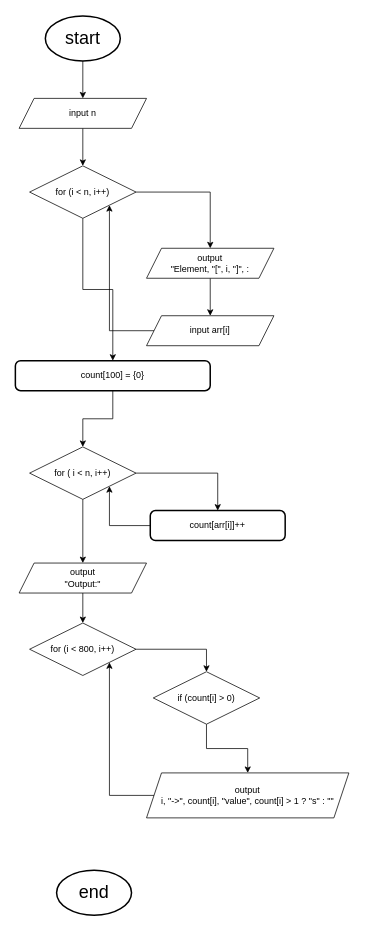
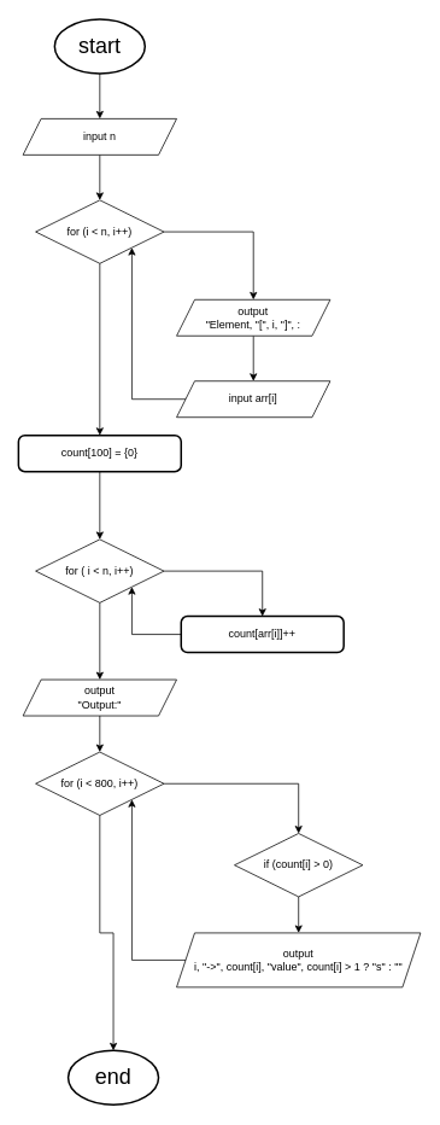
  <mxCell id="0" />
  <mxCell id="1" parent="0" />
  <mxCell id="2" style="edgeStyle=orthogonalEdgeStyle;rounded=0;orthogonalLoop=1;jettySize=auto;html=1;entryX=0.5;entryY=0;entryDx=0;entryDy=0;" edge="1" parent="1" source="3" target="6"><mxGeometry relative="1" as="geometry" /></mxCell>
  <mxCell id="3" value="&lt;font style=&quot;font-size: 24px;&quot;&gt;start&lt;/font&gt;" style="strokeWidth=2;html=1;shape=mxgraph.flowchart.start_1;whiteSpace=wrap;" vertex="1" parent="1"><mxGeometry x="60" y="20" width="100" height="60" as="geometry" /></mxCell>
  <mxCell id="4" value="&lt;font style=&quot;font-size: 24px;&quot;&gt;end&lt;/font&gt;" style="strokeWidth=2;html=1;shape=mxgraph.flowchart.start_1;whiteSpace=wrap;" vertex="1" parent="1"><mxGeometry x="75" y="1160" width="100" height="60" as="geometry" /></mxCell>
  <mxCell id="5" style="edgeStyle=orthogonalEdgeStyle;rounded=0;orthogonalLoop=1;jettySize=auto;html=1;entryX=0.5;entryY=0;entryDx=0;entryDy=0;" edge="1" parent="1" source="6" target="11"><mxGeometry relative="1" as="geometry" /></mxCell>
  <mxCell id="6" value="input n&lt;span style=&quot;color: rgba(0, 0, 0, 0); font-family: monospace; font-size: 0px; text-align: start; text-wrap-mode: nowrap;&quot;&gt;%3CmxGraphModel%3E%3Croot%3E%3CmxCell%20id%3D%220%22%2F%3E%3CmxCell%20id%3D%221%22%20parent%3D%220%22%2F%3E%3CmxCell%20id%3D%222%22%20value%3D%22for%20(j%20%26amp%3Blt%3B%20i%2C%20j%2B%2B)%22%20style%3D%22rhombus%3BwhiteSpace%3Dwrap%3Bhtml%3D1%3B%22%20vertex%3D%221%22%20parent%3D%221%22%3E%3CmxGeometry%20x%3D%22354%22%20y%3D%22550%22%20width%3D%22142%22%20height%3D%2270%22%20as%3D%22geometry%22%2F%3E%3C%2FmxCell%3E%3C%2Froot%3E%3C%2FmxGraphModel%3E&lt;/span&gt;" style="shape=parallelogram;perimeter=parallelogramPerimeter;whiteSpace=wrap;html=1;fixedSize=1;" vertex="1" parent="1"><mxGeometry x="25" y="130" width="170" height="40" as="geometry" /></mxCell>
  <mxCell id="7" style="edgeStyle=orthogonalEdgeStyle;rounded=0;orthogonalLoop=1;jettySize=auto;html=1;entryX=1;entryY=1;entryDx=0;entryDy=0;" edge="1" parent="1" source="8" target="20"><mxGeometry relative="1" as="geometry" /></mxCell>
  <mxCell id="8" value="count[arr[i]]++" style="rounded=1;whiteSpace=wrap;html=1;absoluteArcSize=1;arcSize=14;strokeWidth=2;" vertex="1" parent="1"><mxGeometry x="200" y="680" width="180" height="40" as="geometry" /></mxCell>
  <mxCell id="9" style="edgeStyle=orthogonalEdgeStyle;rounded=0;orthogonalLoop=1;jettySize=auto;html=1;entryX=0.5;entryY=0;entryDx=0;entryDy=0;" edge="1" parent="1" source="11" target="13"><mxGeometry relative="1" as="geometry" /></mxCell>
  <mxCell id="10" style="edgeStyle=orthogonalEdgeStyle;rounded=0;orthogonalLoop=1;jettySize=auto;html=1;entryX=0.5;entryY=0;entryDx=0;entryDy=0;" edge="1" parent="1" source="11" target="17"><mxGeometry relative="1" as="geometry" /></mxCell>
  <mxCell id="11" value="for (i &amp;lt; n, i++)" style="rhombus;whiteSpace=wrap;html=1;" vertex="1" parent="1"><mxGeometry x="39" y="220" width="142" height="70" as="geometry" /></mxCell>
  <mxCell id="12" style="edgeStyle=orthogonalEdgeStyle;rounded=0;orthogonalLoop=1;jettySize=auto;html=1;entryX=0.5;entryY=0;entryDx=0;entryDy=0;" edge="1" parent="1" source="13" target="15"><mxGeometry relative="1" as="geometry" /></mxCell>
  <mxCell id="13" value="output&lt;div&gt;&quot;Element, &quot;[&quot;, i, &quot;]&quot;, :&lt;/div&gt;" style="shape=parallelogram;perimeter=parallelogramPerimeter;whiteSpace=wrap;html=1;fixedSize=1;" vertex="1" parent="1"><mxGeometry x="195" y="330" width="170" height="40" as="geometry" /></mxCell>
  <mxCell id="14" style="edgeStyle=orthogonalEdgeStyle;rounded=0;orthogonalLoop=1;jettySize=auto;html=1;entryX=1;entryY=1;entryDx=0;entryDy=0;" edge="1" parent="1" source="15" target="11"><mxGeometry relative="1" as="geometry" /></mxCell>
  <mxCell id="15" value="input arr[i]" style="shape=parallelogram;perimeter=parallelogramPerimeter;whiteSpace=wrap;html=1;fixedSize=1;" vertex="1" parent="1"><mxGeometry x="195" y="420" width="170" height="40" as="geometry" /></mxCell>
  <mxCell id="16" style="edgeStyle=orthogonalEdgeStyle;rounded=0;orthogonalLoop=1;jettySize=auto;html=1;entryX=0.5;entryY=0;entryDx=0;entryDy=0;" edge="1" parent="1" source="17" target="20"><mxGeometry relative="1" as="geometry" /></mxCell>
- <mxCell id="17" value="count[100] = {0}" style="rounded=1;whiteSpace=wrap;html=1;absoluteArcSize=1;arcSize=14;strokeWidth=2;" vertex="1" parent="1"><mxGeometry x="20" y="480" width="260" height="40" as="geometry" /></mxCell>
+ <mxCell id="17" value="count[100] = {0}" style="rounded=1;whiteSpace=wrap;html=1;absoluteArcSize=1;arcSize=14;strokeWidth=2;" vertex="1" parent="1"><mxGeometry x="20" y="480" width="180" height="40" as="geometry" /></mxCell>
  <mxCell id="18" style="edgeStyle=orthogonalEdgeStyle;rounded=0;orthogonalLoop=1;jettySize=auto;html=1;entryX=0.5;entryY=0;entryDx=0;entryDy=0;" edge="1" parent="1" source="20" target="8"><mxGeometry relative="1" as="geometry" /></mxCell>
  <mxCell id="19" style="edgeStyle=orthogonalEdgeStyle;rounded=0;orthogonalLoop=1;jettySize=auto;html=1;entryX=0.5;entryY=0;entryDx=0;entryDy=0;" edge="1" parent="1" source="20" target="22"><mxGeometry relative="1" as="geometry" /></mxCell>
  <mxCell id="20" value="for ( i &amp;lt; n, i++)" style="rhombus;whiteSpace=wrap;html=1;" vertex="1" parent="1"><mxGeometry x="39" y="595" width="142" height="70" as="geometry" /></mxCell>
  <mxCell id="21" style="edgeStyle=orthogonalEdgeStyle;rounded=0;orthogonalLoop=1;jettySize=auto;html=1;exitX=0.5;exitY=1;exitDx=0;exitDy=0;entryX=0.5;entryY=0;entryDx=0;entryDy=0;" edge="1" parent="1" source="22" target="24"><mxGeometry relative="1" as="geometry" /></mxCell>
  <mxCell id="22" value="output&lt;div&gt;&quot;Output:&quot;&lt;/div&gt;" style="shape=parallelogram;perimeter=parallelogramPerimeter;whiteSpace=wrap;html=1;fixedSize=1;" vertex="1" parent="1"><mxGeometry x="25" y="750" width="170" height="40" as="geometry" /></mxCell>
  <mxCell id="23" style="edgeStyle=orthogonalEdgeStyle;rounded=0;orthogonalLoop=1;jettySize=auto;html=1;entryX=0.5;entryY=0;entryDx=0;entryDy=0;" edge="1" parent="1" source="24" target="26"><mxGeometry relative="1" as="geometry" /></mxCell>
  <mxCell id="24" value="for (i &amp;lt; 800, i++)" style="rhombus;whiteSpace=wrap;html=1;" vertex="1" parent="1"><mxGeometry x="39" y="830" width="142" height="70" as="geometry" /></mxCell>
  <mxCell id="25" style="edgeStyle=orthogonalEdgeStyle;rounded=0;orthogonalLoop=1;jettySize=auto;html=1;entryX=0.5;entryY=0;entryDx=0;entryDy=0;" edge="1" parent="1" source="26" target="28"><mxGeometry relative="1" as="geometry" /></mxCell>
- <mxCell id="26" value="if (count[i] &amp;gt; 0)" style="rhombus;whiteSpace=wrap;html=1;" vertex="1" parent="1"><mxGeometry x="204" y="895" width="142" height="70" as="geometry" /></mxCell>
+ <mxCell id="26" value="if (count[i] &amp;gt; 0)" style="rhombus;whiteSpace=wrap;html=1;" vertex="1" parent="1"><mxGeometry x="259" y="920" width="142" height="70" as="geometry" /></mxCell>
  <mxCell id="27" style="edgeStyle=orthogonalEdgeStyle;rounded=0;orthogonalLoop=1;jettySize=auto;html=1;entryX=1;entryY=1;entryDx=0;entryDy=0;" edge="1" parent="1" source="28" target="24"><mxGeometry relative="1" as="geometry" /></mxCell>
  <mxCell id="28" value="output&lt;div&gt;i, &quot;-&amp;gt;&quot;, count[i], &quot;value&quot;, count[i] &amp;gt; 1 ? &quot;s&quot; : &quot;&quot;&lt;/div&gt;" style="shape=parallelogram;perimeter=parallelogramPerimeter;whiteSpace=wrap;html=1;fixedSize=1;" vertex="1" parent="1"><mxGeometry x="195" y="1030" width="270" height="60" as="geometry" /></mxCell>
+ <mxCell id="29" style="edgeStyle=orthogonalEdgeStyle;rounded=0;orthogonalLoop=1;jettySize=auto;html=1;entryX=0.5;entryY=0;entryDx=0;entryDy=0;entryPerimeter=0;" edge="1" parent="1" source="24" target="4"><mxGeometry relative="1" as="geometry" /></mxCell>
